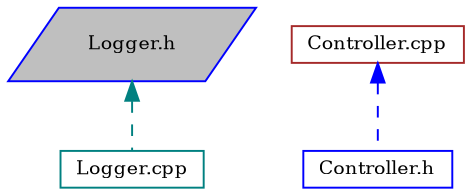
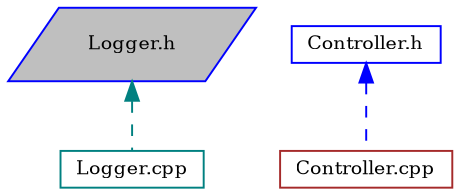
  digraph {
    fontname="DejaVu Serif"
    node [color=blue fillcolor=white fontname="DejaVu Serif" fontsize=10 shape=box style=filled]
    edge [dir=back fontname="DejaVu Serif" fontsize=10 labelfontname=Helvetica labelfontsize=10 style=dashed]
    n1 [fillcolor=grey75 fontcolor=black height=0.2 label="Logger.h" shape=parallelogram width=0.4]
    n2 [color=teal height=0.2 label="Logger.cpp" width=0.4]
    n3 [height=0.2 label="Controller.h" width=0.4]
    n4 [color=brown height=0.2 label="Controller.cpp" width=0.4]
    n1 -> n2 [color=teal]
-   n4 -> n3 [color=blue]
+   n3 -> n4 [color=blue]
  }
